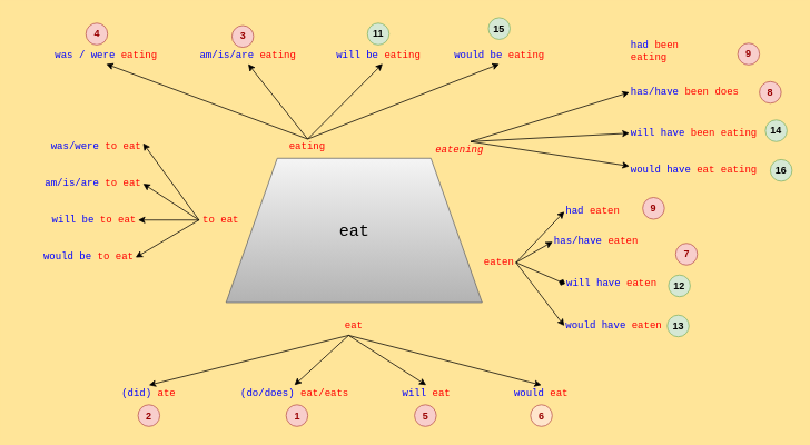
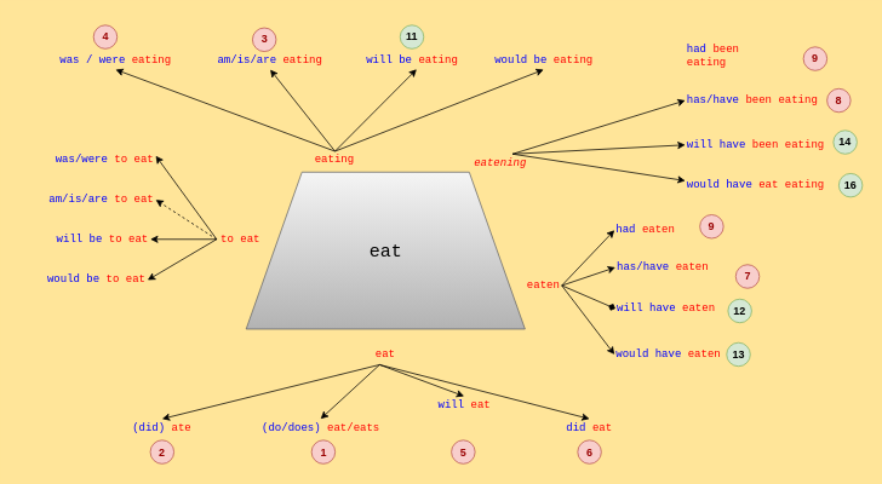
  <mxCell id="0" />
  <mxCell id="1" parent="0" />
  <mxCell id="2" style="edgeStyle=none;rounded=0;orthogonalLoop=1;jettySize=auto;html=1;exitX=0.75;exitY=0;exitDx=0;exitDy=0;entryX=0;entryY=0.5;entryDx=0;entryDy=0;fontFamily=Courier New;align=left;" parent="1" source="10" target="7" edge="1"><mxGeometry relative="1" as="geometry" /></mxCell>
  <mxCell id="3" style="edgeStyle=none;rounded=0;orthogonalLoop=1;jettySize=auto;html=1;entryX=0;entryY=0.5;entryDx=0;entryDy=0;exitX=0.75;exitY=0;exitDx=0;exitDy=0;fontFamily=Courier New;align=left;" parent="1" source="10" target="8" edge="1"><mxGeometry relative="1" as="geometry" /></mxCell>
  <mxCell id="4" style="edgeStyle=none;rounded=0;orthogonalLoop=1;jettySize=auto;html=1;entryX=0;entryY=0.25;entryDx=0;entryDy=0;exitX=0.75;exitY=0;exitDx=0;exitDy=0;fontFamily=Courier New;align=left;" parent="1" source="10" target="9" edge="1"><mxGeometry relative="1" as="geometry" /></mxCell>
  <mxCell id="5" value="&lt;font style=&quot;font-size: 20px&quot;&gt;eat&lt;/font&gt;" style="shape=trapezoid;perimeter=trapezoidPerimeter;whiteSpace=wrap;html=1;fillColor=#f5f5f5;strokeColor=#666666;gradientColor=#b3b3b3;fontFamily=Courier New;align=center;" parent="1" vertex="1"><mxGeometry x="270.5" y="189" width="307" height="173" as="geometry" /></mxCell>
  <mxCell id="6" value="&lt;font color=&quot;#0000FF&quot;&gt;had&lt;/font&gt; &lt;font color=&quot;#FF0000&quot;&gt;been eating&lt;/font&gt;" style="text;html=1;strokeColor=none;fillColor=none;align=left;verticalAlign=middle;whiteSpace=wrap;rounded=0;fontFamily=Courier New;" parent="1" vertex="1"><mxGeometry x="754" y="51" width="110" height="20" as="geometry" /></mxCell>
- <mxCell id="7" value="&lt;font color=&quot;#0000FF&quot;&gt;has/have&lt;/font&gt; &lt;font color=&quot;#FF0000&quot;&gt;been does&lt;/font&gt;" style="text;html=1;strokeColor=none;fillColor=none;align=left;verticalAlign=middle;whiteSpace=wrap;rounded=0;fontFamily=Courier New;" parent="1" vertex="1"><mxGeometry x="754" y="100" width="163" height="20" as="geometry" /></mxCell>
+ <mxCell id="7" value="&lt;font color=&quot;#0000FF&quot;&gt;has/have&lt;/font&gt; &lt;font color=&quot;#FF0000&quot;&gt;been eating&lt;/font&gt;" style="text;html=1;strokeColor=none;fillColor=none;align=left;verticalAlign=middle;whiteSpace=wrap;rounded=0;fontFamily=Courier New;" parent="1" vertex="1"><mxGeometry x="754" y="100" width="163" height="20" as="geometry" /></mxCell>
  <mxCell id="8" value="&lt;font color=&quot;#0000FF&quot;&gt;will have&lt;/font&gt; &lt;font color=&quot;#FF0000&quot;&gt;been eating&lt;/font&gt;" style="text;html=1;strokeColor=none;fillColor=none;align=left;verticalAlign=middle;whiteSpace=wrap;rounded=0;fontFamily=Courier New;" parent="1" vertex="1"><mxGeometry x="754" y="149" width="169" height="20" as="geometry" /></mxCell>
  <mxCell id="9" value="&lt;font color=&quot;#0000FF&quot;&gt;would have&lt;/font&gt; &lt;font color=&quot;#FF0000&quot;&gt;eat eating&lt;/font&gt;" style="text;html=1;strokeColor=none;fillColor=none;align=left;verticalAlign=middle;whiteSpace=wrap;rounded=0;fontFamily=Courier New;" parent="1" vertex="1"><mxGeometry x="754" y="193.5" width="188" height="20" as="geometry" /></mxCell>
  <mxCell id="10" value="eatening" style="text;html=1;strokeColor=none;fillColor=none;align=center;verticalAlign=middle;whiteSpace=wrap;rounded=0;fontColor=#FF0000;fontStyle=2;fontFamily=Courier New;" parent="1" vertex="1"><mxGeometry x="522.5" y="169" width="55" height="20" as="geometry" /></mxCell>
  <mxCell id="11" value="to eat" style="text;html=1;strokeColor=none;fillColor=none;align=center;verticalAlign=middle;whiteSpace=wrap;rounded=0;fontColor=#FF0000;fontFamily=Courier New;" parent="1" vertex="1"><mxGeometry x="238" y="253" width="53" height="20" as="geometry" /></mxCell>
  <mxCell id="12" value="&lt;font color=&quot;#0000FF&quot;&gt;was/were&lt;/font&gt; &lt;font color=&quot;#FF0000&quot;&gt;to eat&lt;/font&gt;" style="text;html=1;strokeColor=none;fillColor=none;align=right;verticalAlign=middle;whiteSpace=wrap;rounded=0;fontFamily=Courier New;" parent="1" vertex="1"><mxGeometry x="20" y="166" width="151" height="20" as="geometry" /></mxCell>
  <mxCell id="13" style="edgeStyle=none;rounded=0;orthogonalLoop=1;jettySize=auto;html=1;entryX=1;entryY=0.25;entryDx=0;entryDy=0;exitX=0;exitY=0.5;exitDx=0;exitDy=0;fontFamily=Courier New;align=left;" parent="1" source="11" target="12" edge="1"><mxGeometry relative="1" as="geometry" /></mxCell>
  <mxCell id="14" value="&lt;font color=&quot;#0000FF&quot;&gt;am/is/are&lt;/font&gt; &lt;font color=&quot;#FF0000&quot;&gt;to eat&lt;/font&gt;" style="text;html=1;strokeColor=none;fillColor=none;align=right;verticalAlign=middle;whiteSpace=wrap;rounded=0;fontFamily=Courier New;" parent="1" vertex="1"><mxGeometry x="34" y="209.5" width="137" height="20" as="geometry" /></mxCell>
- <mxCell id="15" style="edgeStyle=none;rounded=0;orthogonalLoop=1;jettySize=auto;html=1;entryX=1;entryY=0.5;entryDx=0;entryDy=0;exitX=0;exitY=0.5;exitDx=0;exitDy=0;fontFamily=Courier New;align=left;" parent="1" source="11" target="14" edge="1"><mxGeometry relative="1" as="geometry" /></mxCell>
+ <mxCell id="15" style="edgeStyle=none;rounded=0;orthogonalLoop=1;jettySize=auto;html=1;entryX=1;entryY=0.5;entryDx=0;entryDy=0;exitX=0;exitY=0.5;exitDx=0;exitDy=0;fontFamily=Courier New;align=left;dashed=1;" parent="1" source="11" target="14" edge="1"><mxGeometry relative="1" as="geometry" /></mxCell>
  <mxCell id="16" value="&lt;font color=&quot;#0000FF&quot;&gt;will be&lt;/font&gt; &lt;font color=&quot;#FF0000&quot;&gt;to eat&lt;/font&gt;" style="text;html=1;strokeColor=none;fillColor=none;align=right;verticalAlign=middle;whiteSpace=wrap;rounded=0;fontFamily=Courier New;" parent="1" vertex="1"><mxGeometry x="55" y="253" width="110" height="20" as="geometry" /></mxCell>
  <mxCell id="17" style="edgeStyle=none;rounded=0;orthogonalLoop=1;jettySize=auto;html=1;entryX=1;entryY=0.5;entryDx=0;entryDy=0;exitX=0;exitY=0.5;exitDx=0;exitDy=0;fontFamily=Courier New;align=left;" parent="1" source="11" target="16" edge="1"><mxGeometry relative="1" as="geometry" /></mxCell>
  <mxCell id="18" value="&lt;font color=&quot;#0000FF&quot;&gt;would be&lt;/font&gt; &lt;font color=&quot;#FF0000&quot;&gt;to eat&lt;/font&gt;" style="text;html=1;strokeColor=none;fillColor=none;align=right;verticalAlign=middle;whiteSpace=wrap;rounded=0;fontFamily=Courier New;" parent="1" vertex="1"><mxGeometry x="27" y="298" width="135" height="20" as="geometry" /></mxCell>
  <mxCell id="19" style="edgeStyle=none;rounded=0;orthogonalLoop=1;jettySize=auto;html=1;exitX=0;exitY=0.5;exitDx=0;exitDy=0;entryX=1;entryY=0.5;entryDx=0;entryDy=0;fontFamily=Courier New;align=left;" parent="1" source="11" target="18" edge="1"><mxGeometry relative="1" as="geometry"><mxPoint x="214" y="308" as="targetPoint" /></mxGeometry></mxCell>
  <mxCell id="20" value="eating" style="text;html=1;strokeColor=none;fillColor=none;align=center;verticalAlign=middle;whiteSpace=wrap;rounded=0;fontColor=#FF0000;fontFamily=Courier New;" parent="1" vertex="1"><mxGeometry x="348.174" y="166" width="40.261" height="20" as="geometry" /></mxCell>
  <mxCell id="21" value="&lt;font color=&quot;#0000FF&quot;&gt;was / were&lt;/font&gt; &lt;font color=&quot;#FF0000&quot;&gt;eating&lt;/font&gt;" style="text;html=1;strokeColor=none;fillColor=none;align=center;verticalAlign=middle;whiteSpace=wrap;rounded=0;fontFamily=Courier New;" parent="1" vertex="1"><mxGeometry x="58.902" y="56" width="135.88" height="20" as="geometry" /></mxCell>
  <mxCell id="22" style="edgeStyle=none;rounded=0;orthogonalLoop=1;jettySize=auto;html=1;entryX=0.5;entryY=1;entryDx=0;entryDy=0;exitX=0.5;exitY=0;exitDx=0;exitDy=0;fontFamily=Courier New;align=left;" parent="1" source="20" target="21" edge="1"><mxGeometry relative="1" as="geometry" /></mxCell>
  <mxCell id="23" value="&lt;font color=&quot;#0000FF&quot;&gt;am/is/are&lt;/font&gt; &lt;font color=&quot;#FF0000&quot;&gt;eating&lt;/font&gt;" style="text;html=1;strokeColor=none;fillColor=none;align=center;verticalAlign=middle;whiteSpace=wrap;rounded=0;fontFamily=Courier New;" parent="1" vertex="1"><mxGeometry x="229" y="56" width="136" height="20" as="geometry" /></mxCell>
  <mxCell id="24" style="edgeStyle=none;rounded=0;orthogonalLoop=1;jettySize=auto;html=1;entryX=0.5;entryY=1;entryDx=0;entryDy=0;exitX=0.5;exitY=0;exitDx=0;exitDy=0;fontFamily=Courier New;align=left;" parent="1" source="20" target="23" edge="1"><mxGeometry relative="1" as="geometry" /></mxCell>
  <mxCell id="25" value="&lt;font color=&quot;#0000FF&quot;&gt;will be&lt;/font&gt; &lt;font color=&quot;#FF0000&quot;&gt;eating&lt;/font&gt;" style="text;html=1;strokeColor=none;fillColor=none;align=center;verticalAlign=middle;whiteSpace=wrap;rounded=0;fontFamily=Courier New;" parent="1" vertex="1"><mxGeometry x="395.5" y="56" width="115" height="20" as="geometry" /></mxCell>
  <mxCell id="26" style="edgeStyle=none;rounded=0;orthogonalLoop=1;jettySize=auto;html=1;exitX=0.5;exitY=0;exitDx=0;exitDy=0;entryX=0.545;entryY=0.981;entryDx=0;entryDy=0;entryPerimeter=0;fontFamily=Courier New;align=left;" parent="1" source="20" target="25" edge="1"><mxGeometry relative="1" as="geometry" /></mxCell>
  <mxCell id="27" value="&lt;font color=&quot;#0000FF&quot;&gt;would be&lt;/font&gt; &lt;font color=&quot;#FF0000&quot;&gt;eating&lt;/font&gt;" style="text;html=1;strokeColor=none;fillColor=none;align=center;verticalAlign=middle;whiteSpace=wrap;rounded=0;fontFamily=Courier New;" parent="1" vertex="1"><mxGeometry x="532.5" y="56" width="131" height="20" as="geometry" /></mxCell>
  <mxCell id="28" style="edgeStyle=none;rounded=0;orthogonalLoop=1;jettySize=auto;html=1;entryX=0.5;entryY=1;entryDx=0;entryDy=0;exitX=0.5;exitY=0;exitDx=0;exitDy=0;fontFamily=Courier New;align=left;" parent="1" source="20" target="27" edge="1"><mxGeometry relative="1" as="geometry" /></mxCell>
  <mxCell id="29" value="eat" style="text;html=1;strokeColor=none;fillColor=none;align=center;verticalAlign=middle;whiteSpace=wrap;rounded=0;fontColor=#FF0000;fontFamily=Courier New;" parent="1" vertex="1"><mxGeometry x="404" y="380" width="40" height="20" as="geometry" /></mxCell>
  <mxCell id="30" value="&lt;font color=&quot;#0000FF&quot;&gt;(did)&lt;/font&gt; &lt;font color=&quot;#FF0000&quot;&gt;ate&lt;/font&gt;" style="text;html=1;strokeColor=none;fillColor=none;align=center;verticalAlign=middle;whiteSpace=wrap;rounded=0;fontFamily=Courier New;" parent="1" vertex="1"><mxGeometry x="136" y="461" width="84" height="20" as="geometry" /></mxCell>
  <mxCell id="31" style="rounded=0;orthogonalLoop=1;jettySize=auto;html=1;exitX=0.5;exitY=1;exitDx=0;exitDy=0;entryX=0.5;entryY=0;entryDx=0;entryDy=0;fontFamily=Courier New;align=left;" parent="1" target="30" edge="1"><mxGeometry relative="1" as="geometry"><mxPoint x="417.431" y="401.31" as="sourcePoint" /></mxGeometry></mxCell>
  <mxCell id="32" value="&lt;font color=&quot;#0000FF&quot;&gt;(do/does)&lt;/font&gt; &lt;font color=&quot;#FF0000&quot;&gt;eat/eats&lt;/font&gt;" style="text;html=1;strokeColor=none;fillColor=none;align=center;verticalAlign=middle;whiteSpace=wrap;rounded=0;fontFamily=Courier New;" parent="1" vertex="1"><mxGeometry x="277.5" y="461" width="150" height="20" as="geometry" /></mxCell>
  <mxCell id="33" style="edgeStyle=none;rounded=0;orthogonalLoop=1;jettySize=auto;html=1;exitX=0.5;exitY=1;exitDx=0;exitDy=0;entryX=0.5;entryY=0;entryDx=0;entryDy=0;fontFamily=Courier New;align=left;" parent="1" target="32" edge="1"><mxGeometry relative="1" as="geometry"><mxPoint x="417.431" y="401.31" as="sourcePoint" /></mxGeometry></mxCell>
- <mxCell id="34" value="&lt;font color=&quot;#0000FF&quot;&gt;will&lt;/font&gt; &lt;font color=&quot;#FF0000&quot;&gt;eat&lt;/font&gt;" style="text;html=1;strokeColor=none;fillColor=none;align=center;verticalAlign=middle;whiteSpace=wrap;rounded=0;fontFamily=Courier New;" parent="1" vertex="1"><mxGeometry x="474.5" y="461" width="72" height="20" as="geometry" /></mxCell>
+ <mxCell id="34" value="&lt;font color=&quot;#0000FF&quot;&gt;will&lt;/font&gt; &lt;font color=&quot;#FF0000&quot;&gt;eat&lt;/font&gt;" style="text;html=1;strokeColor=none;fillColor=none;align=center;verticalAlign=middle;whiteSpace=wrap;rounded=0;fontFamily=Courier New;" parent="1" vertex="1"><mxGeometry x="474.5" y="436" width="72" height="20" as="geometry" /></mxCell>
  <mxCell id="35" style="edgeStyle=none;rounded=0;orthogonalLoop=1;jettySize=auto;html=1;exitX=0.5;exitY=1;exitDx=0;exitDy=0;entryX=0.5;entryY=0;entryDx=0;entryDy=0;fontFamily=Courier New;align=left;" parent="1" target="34" edge="1"><mxGeometry relative="1" as="geometry"><mxPoint x="417.431" y="401.31" as="sourcePoint" /></mxGeometry></mxCell>
- <mxCell id="36" value="&lt;font color=&quot;#0000FF&quot;&gt;would&lt;/font&gt; &lt;font color=&quot;#FF0000&quot;&gt;eat&lt;/font&gt;" style="text;html=1;strokeColor=none;fillColor=none;align=center;verticalAlign=middle;whiteSpace=wrap;rounded=0;fontFamily=Courier New;" parent="1" vertex="1"><mxGeometry x="609" y="461" width="79" height="20" as="geometry" /></mxCell>
+ <mxCell id="36" value="&lt;font color=&quot;#0000FF&quot;&gt;did&lt;/font&gt; &lt;font color=&quot;#FF0000&quot;&gt;eat&lt;/font&gt;" style="text;html=1;strokeColor=none;fillColor=none;align=center;verticalAlign=middle;whiteSpace=wrap;rounded=0;fontFamily=Courier New;" parent="1" vertex="1"><mxGeometry x="609" y="461" width="79" height="20" as="geometry" /></mxCell>
  <mxCell id="37" style="edgeStyle=none;rounded=0;orthogonalLoop=1;jettySize=auto;html=1;exitX=0.5;exitY=1;exitDx=0;exitDy=0;entryX=0.5;entryY=0;entryDx=0;entryDy=0;fontFamily=Courier New;align=left;" parent="1" target="36" edge="1"><mxGeometry relative="1" as="geometry"><mxPoint x="417.431" y="401.31" as="sourcePoint" /></mxGeometry></mxCell>
  <mxCell id="38" value="eaten" style="text;html=1;strokeColor=none;fillColor=none;align=left;verticalAlign=middle;whiteSpace=wrap;rounded=0;fontColor=#FF0000;fontFamily=Courier New;" parent="1" vertex="1"><mxGeometry x="578" y="304" width="40" height="20" as="geometry" /></mxCell>
  <mxCell id="39" value="&lt;font color=&quot;#0000FF&quot;&gt;had&lt;/font&gt; &lt;font color=&quot;#FF0000&quot;&gt;eaten&lt;/font&gt;" style="text;html=1;strokeColor=none;fillColor=none;align=left;verticalAlign=middle;whiteSpace=wrap;rounded=0;fontFamily=Courier New;" parent="1" vertex="1"><mxGeometry x="676" y="243" width="70" height="20" as="geometry" /></mxCell>
  <mxCell id="40" style="edgeStyle=none;rounded=0;orthogonalLoop=1;jettySize=auto;html=1;exitX=1;exitY=0.5;exitDx=0;exitDy=0;entryX=0;entryY=0.5;entryDx=0;entryDy=0;fontFamily=Courier New;align=left;" parent="1" source="38" target="39" edge="1"><mxGeometry relative="1" as="geometry" /></mxCell>
- <mxCell id="41" value="&lt;font color=&quot;#0000FF&quot;&gt;has/have&lt;/font&gt; &lt;font color=&quot;#FF0000&quot;&gt;eaten&lt;/font&gt;" style="text;html=1;strokeColor=none;fillColor=none;align=left;verticalAlign=middle;whiteSpace=wrap;rounded=0;fontFamily=Courier New;" parent="1" vertex="1"><mxGeometry x="662" y="279" width="119" height="20" as="geometry" /></mxCell>
+ <mxCell id="41" value="&lt;font color=&quot;#0000FF&quot;&gt;has/have&lt;/font&gt; &lt;font color=&quot;#FF0000&quot;&gt;eaten&lt;/font&gt;" style="text;html=1;strokeColor=none;fillColor=none;align=left;verticalAlign=middle;whiteSpace=wrap;rounded=0;fontFamily=Courier New;" parent="1" vertex="1"><mxGeometry x="677" y="284" width="119" height="20" as="geometry" /></mxCell>
  <mxCell id="42" style="edgeStyle=none;rounded=0;orthogonalLoop=1;jettySize=auto;html=1;entryX=0;entryY=0.5;entryDx=0;entryDy=0;exitX=1;exitY=0.5;exitDx=0;exitDy=0;fontFamily=Courier New;align=left;" parent="1" source="38" target="41" edge="1"><mxGeometry relative="1" as="geometry" /></mxCell>
  <mxCell id="43" value="&lt;font color=&quot;#0000FF&quot;&gt;will have&lt;/font&gt; &lt;font color=&quot;#FF0000&quot;&gt;eaten&lt;/font&gt;" style="text;html=1;strokeColor=none;fillColor=none;align=left;verticalAlign=middle;whiteSpace=wrap;rounded=0;fontFamily=Courier New;" parent="1" vertex="1"><mxGeometry x="677" y="329.5" width="120" height="20" as="geometry" /></mxCell>
  <mxCell id="44" style="edgeStyle=none;rounded=0;orthogonalLoop=1;jettySize=auto;html=1;entryX=0;entryY=0.5;entryDx=0;entryDy=0;exitX=1;exitY=0.5;exitDx=0;exitDy=0;fontFamily=Courier New;align=left;endArrow=diamond;" parent="1" source="38" target="43" edge="1"><mxGeometry relative="1" as="geometry" /></mxCell>
  <mxCell id="45" value="&lt;font color=&quot;#0000FF&quot;&gt;would have&lt;/font&gt; &lt;font color=&quot;#FF0000&quot;&gt;eaten&lt;/font&gt;" style="text;html=1;strokeColor=none;fillColor=none;align=left;verticalAlign=middle;whiteSpace=wrap;rounded=0;fontFamily=Courier New;" parent="1" vertex="1"><mxGeometry x="676" y="380" width="138" height="20" as="geometry" /></mxCell>
  <mxCell id="46" style="edgeStyle=none;rounded=0;orthogonalLoop=1;jettySize=auto;html=1;entryX=0;entryY=0.5;entryDx=0;entryDy=0;exitX=1;exitY=0.5;exitDx=0;exitDy=0;fontFamily=Courier New;align=left;" parent="1" source="38" target="45" edge="1"><mxGeometry relative="1" as="geometry" /></mxCell>
  <mxCell id="47" style="edgeStyle=none;rounded=0;orthogonalLoop=1;jettySize=auto;html=1;exitX=0.5;exitY=0;exitDx=0;exitDy=0;fontFamily=Courier New;fontColor=#FF0000;align=left;" parent="1" source="36" target="36" edge="1"><mxGeometry relative="1" as="geometry" /></mxCell>
  <mxCell id="48" value="2" style="ellipse;whiteSpace=wrap;html=1;aspect=fixed;fillColor=#f8cecc;strokeColor=#b85450;fontStyle=1;fontColor=#990000;" vertex="1" parent="1"><mxGeometry x="165" y="484.5" width="26" height="26" as="geometry" /></mxCell>
  <mxCell id="49" value="1" style="ellipse;whiteSpace=wrap;html=1;aspect=fixed;fillColor=#f8cecc;strokeColor=#b85450;fontStyle=1;fontColor=#990000;" vertex="1" parent="1"><mxGeometry x="342.5" y="484.5" width="26" height="26" as="geometry" /></mxCell>
  <mxCell id="50" value="5" style="ellipse;whiteSpace=wrap;html=1;aspect=fixed;fillColor=#f8cecc;strokeColor=#b85450;fontStyle=1;fontColor=#990000;" vertex="1" parent="1"><mxGeometry x="496.5" y="484.5" width="26" height="26" as="geometry" /></mxCell>
- <mxCell id="51" value="6" style="ellipse;whiteSpace=wrap;html=1;aspect=fixed;fillColor=#ffe6cc;strokeColor=#b85450;fontStyle=1;fontColor=#990000;" vertex="1" parent="1"><mxGeometry x="635.5" y="484.5" width="26" height="26" as="geometry" /></mxCell>
+ <mxCell id="51" value="6" style="ellipse;whiteSpace=wrap;html=1;aspect=fixed;fillColor=#f8cecc;strokeColor=#b85450;fontStyle=1;fontColor=#990000;" vertex="1" parent="1"><mxGeometry x="635.5" y="484.5" width="26" height="26" as="geometry" /></mxCell>
  <mxCell id="52" value="3" style="ellipse;whiteSpace=wrap;html=1;aspect=fixed;fillColor=#f8cecc;strokeColor=#b85450;fontStyle=1;fontColor=#990000;" vertex="1" parent="1"><mxGeometry x="277.5" y="30" width="26" height="26" as="geometry" /></mxCell>
  <mxCell id="53" value="4" style="ellipse;whiteSpace=wrap;html=1;aspect=fixed;fillColor=#f8cecc;strokeColor=#b85450;fontStyle=1;fontColor=#990000;" vertex="1" parent="1"><mxGeometry x="102.5" y="27" width="26" height="26" as="geometry" /></mxCell>
  <mxCell id="54" value="8" style="ellipse;whiteSpace=wrap;html=1;aspect=fixed;fillColor=#f8cecc;strokeColor=#b85450;fontStyle=1;fontColor=#990000;" vertex="1" parent="1"><mxGeometry x="910" y="97" width="26" height="26" as="geometry" /></mxCell>
  <mxCell id="55" value="9" style="ellipse;whiteSpace=wrap;html=1;aspect=fixed;fillColor=#f8cecc;strokeColor=#b85450;fontStyle=1;fontColor=#990000;" vertex="1" parent="1"><mxGeometry x="770" y="236" width="26" height="26" as="geometry" /></mxCell>
  <mxCell id="56" value="9" style="ellipse;whiteSpace=wrap;html=1;aspect=fixed;fillColor=#f8cecc;strokeColor=#b85450;fontStyle=1;fontColor=#990000;" vertex="1" parent="1"><mxGeometry x="884" y="51" width="26" height="26" as="geometry" /></mxCell>
  <mxCell id="57" value="11" style="ellipse;whiteSpace=wrap;html=1;aspect=fixed;fillColor=#d5e8d4;strokeColor=#82b366;fontStyle=1;" vertex="1" parent="1"><mxGeometry x="440" y="27" width="26" height="26" as="geometry" /></mxCell>
  <mxCell id="58" value="12" style="ellipse;whiteSpace=wrap;html=1;aspect=fixed;fillColor=#d5e8d4;strokeColor=#82b366;fontStyle=1;" vertex="1" parent="1"><mxGeometry x="801" y="329" width="26" height="26" as="geometry" /></mxCell>
  <mxCell id="59" value="14" style="ellipse;whiteSpace=wrap;html=1;aspect=fixed;fillColor=#d5e8d4;strokeColor=#82b366;fontStyle=1;" vertex="1" parent="1"><mxGeometry x="917" y="143" width="26" height="26" as="geometry" /></mxCell>
  <mxCell id="60" value="13" style="ellipse;whiteSpace=wrap;html=1;aspect=fixed;fillColor=#d5e8d4;strokeColor=#82b366;fontStyle=1;" vertex="1" parent="1"><mxGeometry x="799.5" y="377" width="26" height="26" as="geometry" /></mxCell>
  <mxCell id="61" value="7" style="ellipse;whiteSpace=wrap;html=1;aspect=fixed;fillColor=#f8cecc;strokeColor=#b85450;fontStyle=1;fontColor=#990000;" vertex="1" parent="1"><mxGeometry x="809.5" y="291" width="26" height="26" as="geometry" /></mxCell>
- <mxCell id="62" value="15" style="ellipse;whiteSpace=wrap;html=1;aspect=fixed;fillColor=#d5e8d4;strokeColor=#82b366;fontStyle=1;" vertex="1" parent="1"><mxGeometry x="585" y="20.5" width="26" height="26" as="geometry" /></mxCell>
  <mxCell id="63" value="16" style="ellipse;whiteSpace=wrap;html=1;aspect=fixed;fillColor=#d5e8d4;strokeColor=#82b366;fontStyle=1;" vertex="1" parent="1"><mxGeometry x="923" y="190.5" width="26" height="26" as="geometry" /></mxCell>
